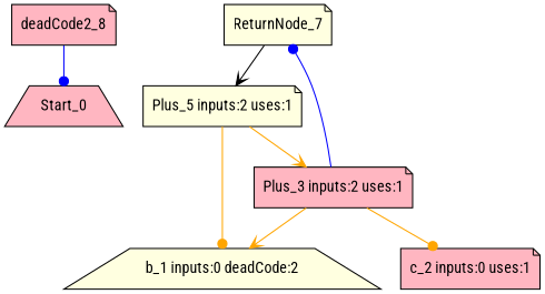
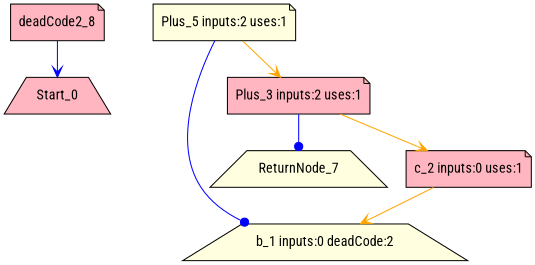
  digraph {
    fontname="Roboto Condensed"
    node [color=black fillcolor=lightpink fontname="Roboto Condensed" shape=note style=filled]
    edge [arrowhead=vee fontname="Roboto Condensed" color=orange]
    n1 [label=Start_0 shape=trapezium]
-   n2 [fillcolor=lightyellow label=ReturnNode_7]
+   n2 [fillcolor=lightyellow label=ReturnNode_7 shape=trapezium]
    n3 [fillcolor=lightyellow label="Plus_5 inputs:2 uses:1"]
    n4 [fillcolor=lightyellow label="b_1 inputs:0 deadCode:2" shape=trapezium]
    n5 [label="c_2 inputs:0 uses:1"]
    n6 [label="Plus_3 inputs:2 uses:1"]
    n7 [label=deadCode2_8]
-   n2 -> n3 [color=""]
-   n3 -> n4 [arrowhead=dot]
+   n3 -> n4 [arrowhead=dot color=blue]
    n3 -> n6
    n6 -> n2 [arrowhead=dot color=blue]
-   n6 -> n4
-   n6 -> n5 [arrowhead=dot]
-   n7 -> n1 [arrowhead=dot color=blue]
+   n5 -> n4
+   n6 -> n5
+   n7 -> n1 [color=blue]
  }
